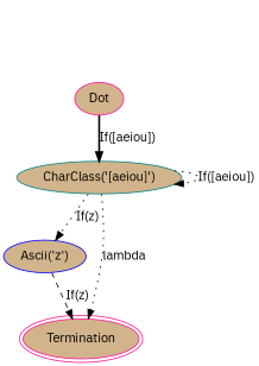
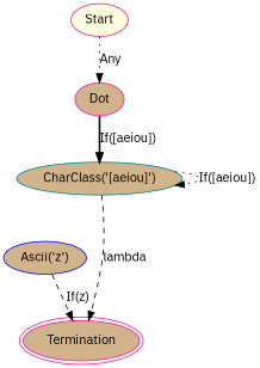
  digraph {
    fontname="IBM Plex Sans"
    node [color=deeppink fillcolor=tan fontname="IBM Plex Sans" style=filled]
    edge [fontname="IBM Plex Sans" style=dotted]
+   n1 [fillcolor=lightyellow label=Start]
    n2 [label=Dot]
    n3 [color=teal label="CharClass('[aeiou]')"]
    n4 [color=blue label="Ascii('z')"]
    n5 [label=Termination peripheries=2]
+   n1 -> n2 [label=Any]
    n2 -> n3 [label="If([aeiou])" style=bold]
    n3 -> n3 [label="If([aeiou])"]
-   n3 -> n4 [label="If(z)"]
-   n3 -> n5 [label=lambda]
+   n3 -> n5 [label=lambda style=dashed]
    n4 -> n5 [label="If(z)" style=dashed]
  }
